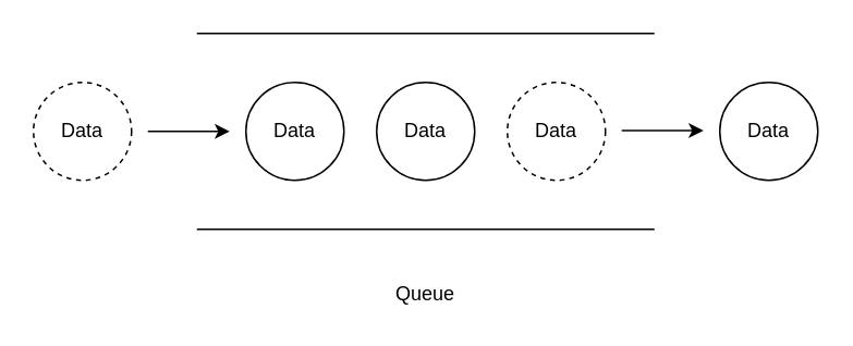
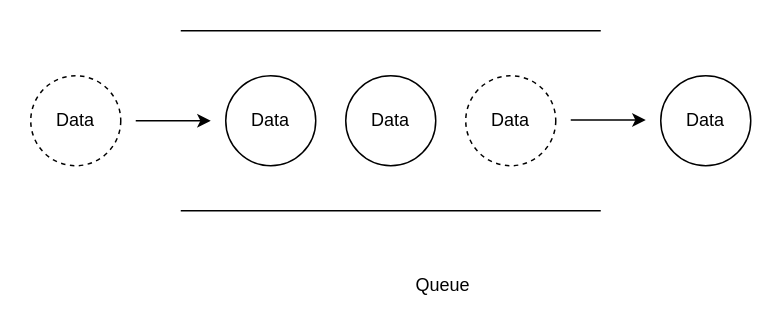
  <mxCell id="0" />
  <mxCell id="1" parent="0" />
  <mxCell id="2" value="" style="endArrow=none;html=1;" edge="1" parent="1"><mxGeometry width="50" height="50" relative="1" as="geometry"><mxPoint x="120" y="20" as="sourcePoint" /><mxPoint x="400" y="20" as="targetPoint" /></mxGeometry></mxCell>
  <mxCell id="3" value="" style="endArrow=none;html=1;" edge="1" parent="1"><mxGeometry width="50" height="50" relative="1" as="geometry"><mxPoint x="120" y="140" as="sourcePoint" /><mxPoint x="400" y="140" as="targetPoint" /></mxGeometry></mxCell>
  <mxCell id="4" value="Data" style="ellipse;whiteSpace=wrap;html=1;aspect=fixed;" vertex="1" parent="1"><mxGeometry x="230" y="50" width="60" height="60" as="geometry" /></mxCell>
  <mxCell id="5" value="Data" style="ellipse;whiteSpace=wrap;html=1;aspect=fixed;" vertex="1" parent="1"><mxGeometry x="150" y="50" width="60" height="60" as="geometry" /></mxCell>
  <mxCell id="6" value="Data" style="ellipse;whiteSpace=wrap;html=1;aspect=fixed;dashed=1;" vertex="1" parent="1"><mxGeometry x="310" y="50" width="60" height="60" as="geometry" /></mxCell>
  <mxCell id="7" value="Data" style="ellipse;whiteSpace=wrap;html=1;aspect=fixed;" vertex="1" parent="1"><mxGeometry x="440" y="50" width="60" height="60" as="geometry" /></mxCell>
- <mxCell id="8" value="Queue" style="text;html=1;strokeColor=none;fillColor=none;align=center;verticalAlign=middle;whiteSpace=wrap;rounded=0;dashed=1;" vertex="1" parent="1"><mxGeometry x="240" y="170" width="40" height="20" as="geometry" /></mxCell>
+ <mxCell id="8" value="Queue" style="text;html=1;strokeColor=none;fillColor=none;align=center;verticalAlign=middle;whiteSpace=wrap;rounded=0;dashed=1;" vertex="1" parent="1"><mxGeometry x="275" y="180" width="40" height="20" as="geometry" /></mxCell>
  <mxCell id="9" value="Data" style="ellipse;whiteSpace=wrap;html=1;aspect=fixed;dashed=1;" vertex="1" parent="1"><mxGeometry x="20" y="50" width="60" height="60" as="geometry" /></mxCell>
  <mxCell id="10" value="" style="endArrow=classic;html=1;" edge="1" parent="1"><mxGeometry width="50" height="50" relative="1" as="geometry"><mxPoint x="90" y="80" as="sourcePoint" /><mxPoint x="140" y="80" as="targetPoint" /></mxGeometry></mxCell>
  <mxCell id="11" value="" style="endArrow=classic;html=1;" edge="1" parent="1"><mxGeometry width="50" height="50" relative="1" as="geometry"><mxPoint x="380" y="79.5" as="sourcePoint" /><mxPoint x="430" y="79.5" as="targetPoint" /></mxGeometry></mxCell>
